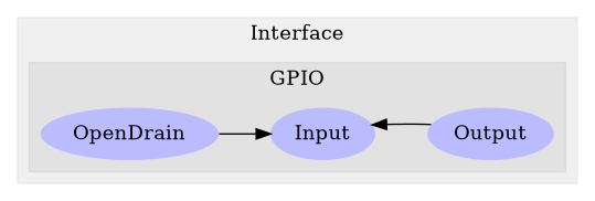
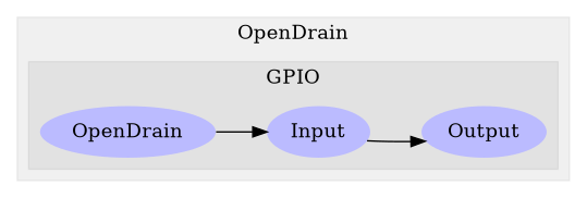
  digraph {
    rankdir=LR
    node [fillcolor="#bbbbff" penwidth=0 style=filled]
    n1 [label=Input]
    n2 [label=Output]
    n3 [label=OpenDrain]
    subgraph cluster_1 {
      color="#0000000F"
-     label=Interface
+     label=OpenDrain
      style=filled
      subgraph cluster_2 {
        color="#0000000F"
        label=GPIO
        style=filled
        n1
        n2
        n3
      }
    }
-   n2 -> n1
+   n1 -> n2
    n3 -> n1
  }
